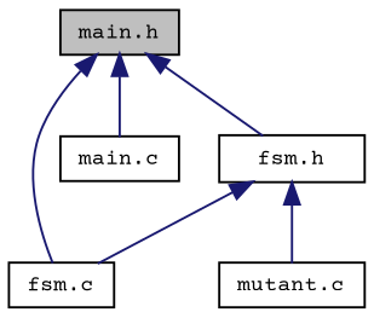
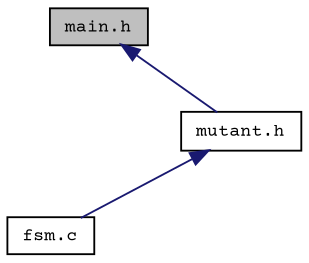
  digraph {
    fontname="Courier Prime"
    node [color=black fillcolor=white fontname="Courier Prime" fontsize=10 shape=record style=filled]
    edge [color=midnightblue dir=back fontname="Courier Prime" fontsize=10 labelfontname=Helvetica labelfontsize=10 style=solid]
    n1 [fillcolor=grey75 fontcolor=black height=0.2 label="main.h" width=0.4]
    n2 [height=0.2 label="fsm.c" width=0.4]
-   n3 [height=0.2 label="main.c" width=0.4]
-   n4 [height=0.2 label="fsm.h" width=0.4]
-   n5 [height=0.2 label="mutant.c" width=0.4]
-   n1 -> n2
-   n1 -> n3
+   n4 [height=0.2 label="mutant.h" width=0.4]
    n1 -> n4
    n4 -> n2
-   n4 -> n5
  }
